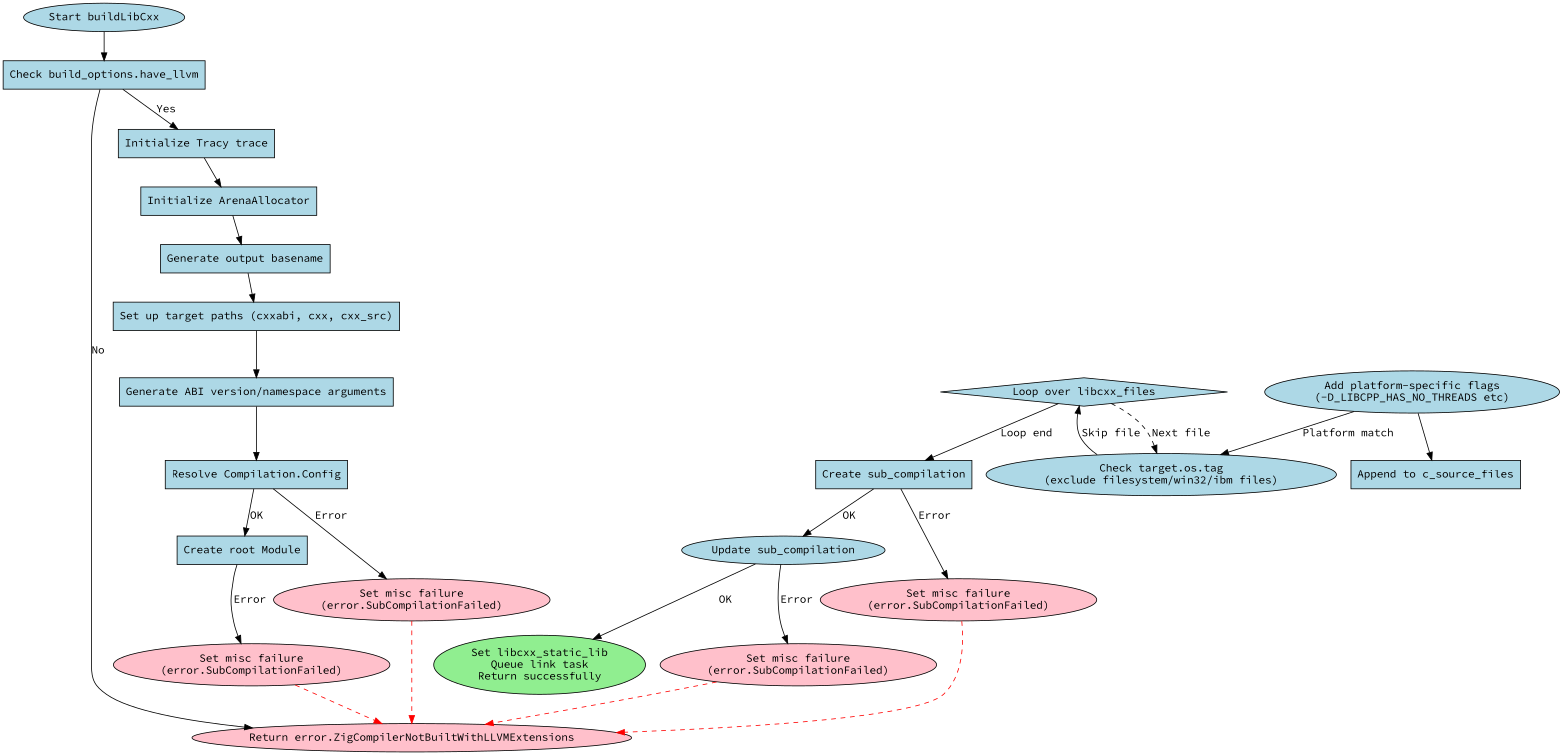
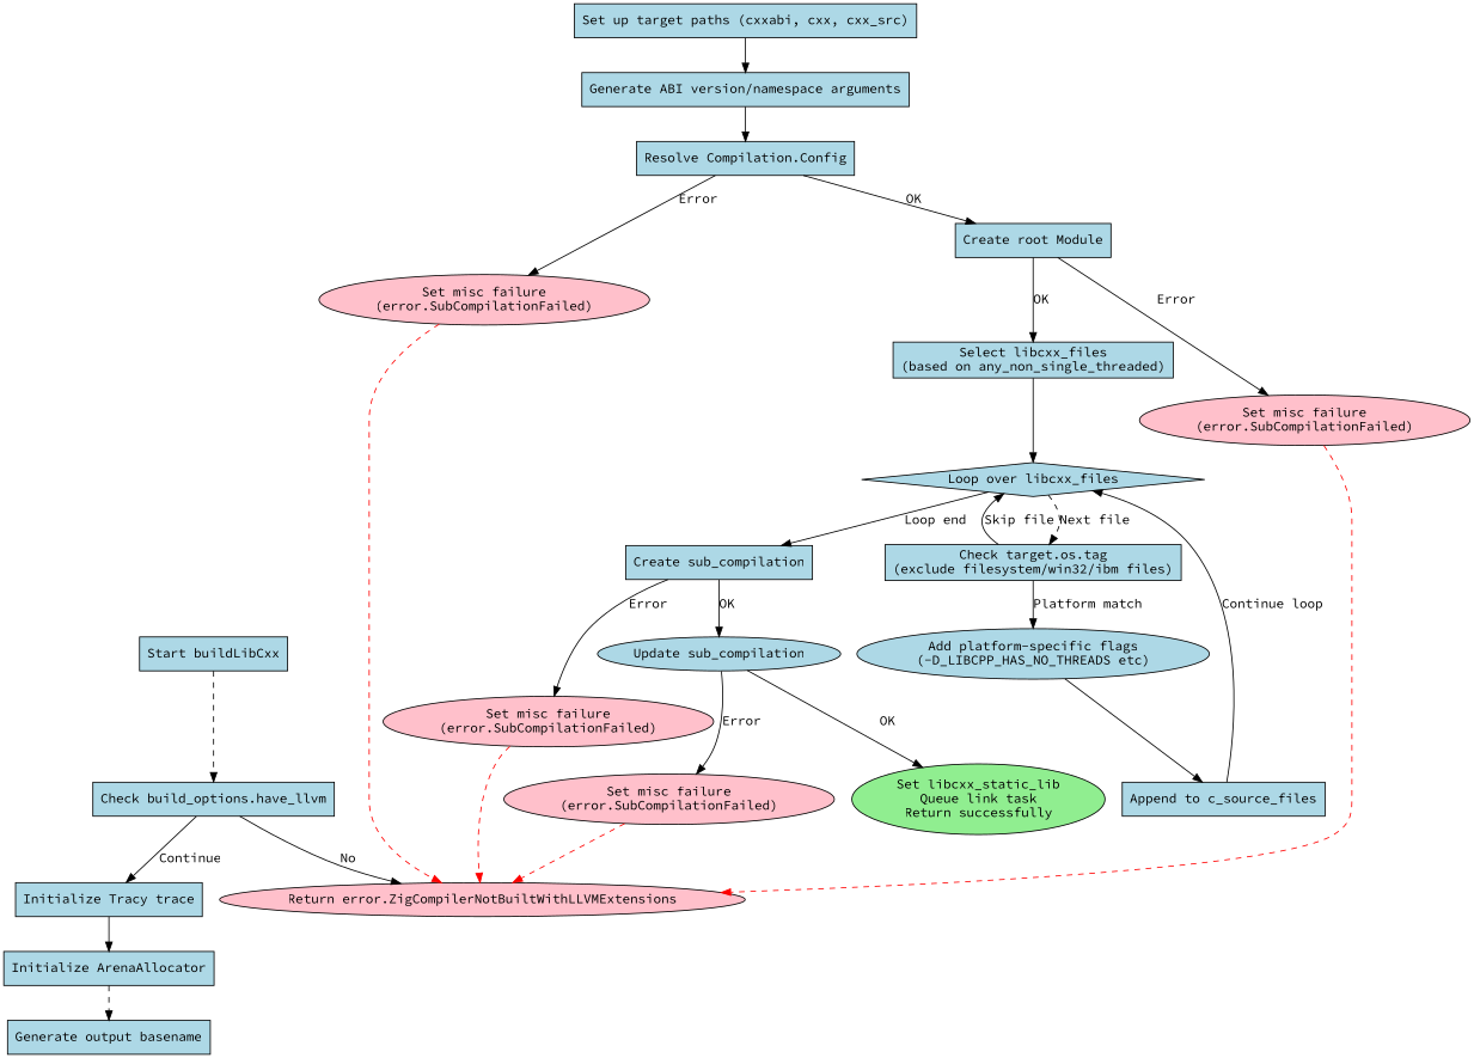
  digraph {
    fontname="Source Code Pro"
    node [fillcolor=lightblue fontname="Source Code Pro" shape=rectangle style=filled]
    edge [fontname="Source Code Pro"]
-   n1 [label="Start buildLibCxx" shape=ellipse]
+   n1 [label="Start buildLibCxx"]
    n2 [label="Check build_options.have_llvm"]
    n3 [fillcolor=pink label="Return error.ZigCompilerNotBuiltWithLLVMExtensions" shape=oval]
    n4 [label="Initialize Tracy trace"]
    n5 [label="Initialize ArenaAllocator"]
    n6 [label="Generate output basename"]
    n7 [label="Set up target paths (cxxabi, cxx, cxx_src)"]
    n8 [label="Generate ABI version/namespace arguments"]
    n9 [label="Resolve Compilation.Config"]
    n10 [fillcolor=pink label="Set misc failure\n(error.SubCompilationFailed)" shape=oval]
    n11 [label="Create root Module"]
    n12 [fillcolor=pink label="Set misc failure\n(error.SubCompilationFailed)" shape=oval]
+   n13 [label="Select libcxx_files\n(based on any_non_single_threaded)"]
    n14 [label="Loop over libcxx_files" shape=diamond]
-   n15 [label="Check target.os.tag\n(exclude filesystem/win32/ibm files)" shape=ellipse]
+   n15 [label="Check target.os.tag\n(exclude filesystem/win32/ibm files)"]
    n16 [label="Create sub_compilation"]
    n17 [label="Add platform-specific flags\n(-D_LIBCPP_HAS_NO_THREADS etc)" shape=ellipse]
    n18 [fillcolor=pink label="Set misc failure\n(error.SubCompilationFailed)" shape=oval]
    n19 [label="Update sub_compilation" shape=ellipse]
    n20 [label="Append to c_source_files"]
    n21 [fillcolor=pink label="Set misc failure\n(error.SubCompilationFailed)" shape=oval]
    n22 [fillcolor=lightgreen label="Set libcxx_static_lib\nQueue link task\nReturn successfully" shape=oval]
-   n1 -> n2
+   n1 -> n2 [style=dashed]
    n2 -> n3 [label=No]
-   n2 -> n4 [label=Yes]
+   n2 -> n4 [label=Continue]
    n4 -> n5
-   n5 -> n6
-   n6 -> n7
+   n5 -> n6 [style=dashed]
    n7 -> n8
    n8 -> n9
    n9 -> n10 [label=Error]
    n9 -> n11 [label=OK]
    n10 -> n3 [color=red style=dashed]
    n11 -> n12 [label=Error]
+   n11 -> n13 [label=OK]
    n12 -> n3 [color=red style=dashed]
+   n13 -> n14
    n14 -> n15 [label="Next file" style=dashed]
    n14 -> n16 [label="Loop end"]
    n15 -> n14 [label="Skip file"]
-   n17 -> n15 [label="Platform match"]
+   n15 -> n17 [label="Platform match"]
    n16 -> n18 [label=Error]
    n16 -> n19 [label=OK]
    n17 -> n20
    n18 -> n3 [color=red style=dashed]
    n19 -> n21 [label=Error]
    n19 -> n22 [label=OK]
+   n20 -> n14 [label="Continue loop"]
    n21 -> n3 [color=red style=dashed]
  }
